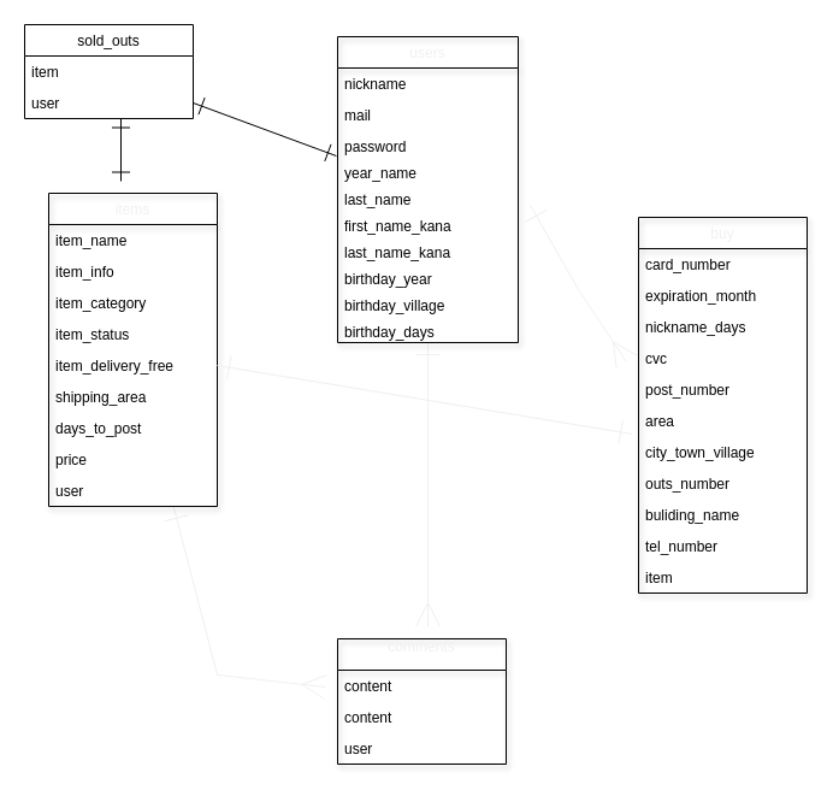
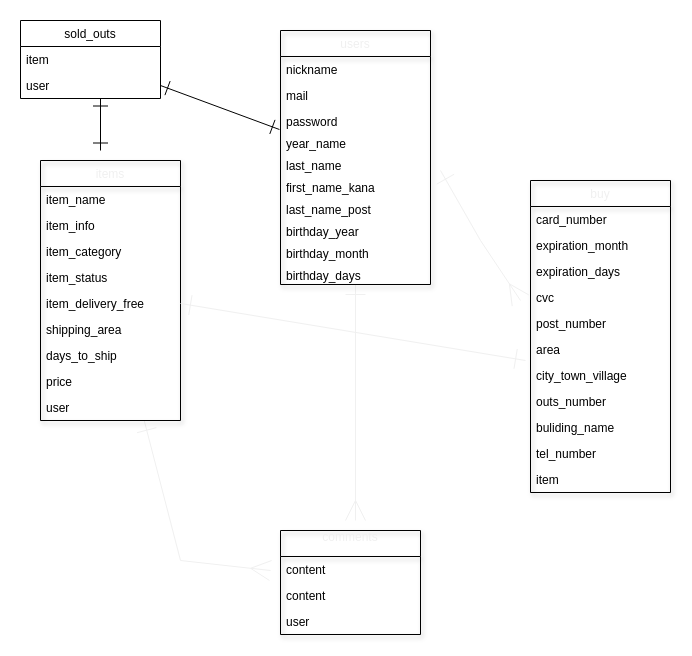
  <mxCell id="0" />
  <mxCell id="1" parent="0" />
  <mxCell id="2" style="edgeStyle=none;rounded=0;orthogonalLoop=1;jettySize=auto;html=1;fontColor=#f0f0f0;startArrow=ERone;startFill=0;endArrow=ERmany;endFill=0;startSize=18;endSize=18;strokeColor=#f0f0f0;" parent="1" source="3" edge="1"><mxGeometry relative="1" as="geometry"><mxPoint x="355" y="520" as="targetPoint" /></mxGeometry></mxCell>
  <mxCell id="3" value="users" style="swimlane;fontStyle=0;childLayout=stackLayout;horizontal=1;startSize=26;fillColor=none;horizontalStack=0;resizeParent=1;resizeParentMax=0;resizeLast=0;collapsible=1;marginBottom=0;shadow=1;fontColor=#f0f0f0;" parent="1" vertex="1"><mxGeometry x="280" y="30" width="150" height="254" as="geometry" /></mxCell>
  <mxCell id="4" value="nickname&#10;" style="text;strokeColor=none;fillColor=none;align=left;verticalAlign=top;spacingLeft=4;spacingRight=4;overflow=hidden;rotatable=0;points=[[0,0.5],[1,0.5]];portConstraint=eastwest;" parent="3" vertex="1"><mxGeometry y="26" width="150" height="26" as="geometry" /></mxCell>
  <mxCell id="5" value="mail" style="text;strokeColor=none;fillColor=none;align=left;verticalAlign=top;spacingLeft=4;spacingRight=4;overflow=hidden;rotatable=0;points=[[0,0.5],[1,0.5]];portConstraint=eastwest;" parent="3" vertex="1"><mxGeometry y="52" width="150" height="26" as="geometry" /></mxCell>
  <mxCell id="6" value="password" style="text;strokeColor=none;fillColor=none;align=left;verticalAlign=top;spacingLeft=4;spacingRight=4;overflow=hidden;rotatable=0;points=[[0,0.5],[1,0.5]];portConstraint=eastwest;" parent="3" vertex="1"><mxGeometry y="78" width="150" height="22" as="geometry" /></mxCell>
  <mxCell id="7" value="year_name" style="text;strokeColor=none;fillColor=none;align=left;verticalAlign=top;spacingLeft=4;spacingRight=4;overflow=hidden;rotatable=0;points=[[0,0.5],[1,0.5]];portConstraint=eastwest;" parent="3" vertex="1"><mxGeometry y="100" width="150" height="22" as="geometry" /></mxCell>
  <mxCell id="8" value="last_name" style="text;strokeColor=none;fillColor=none;align=left;verticalAlign=top;spacingLeft=4;spacingRight=4;overflow=hidden;rotatable=0;points=[[0,0.5],[1,0.5]];portConstraint=eastwest;" parent="3" vertex="1"><mxGeometry y="122" width="150" height="22" as="geometry" /></mxCell>
  <mxCell id="9" value="first_name_kana" style="text;strokeColor=none;fillColor=none;align=left;verticalAlign=top;spacingLeft=4;spacingRight=4;overflow=hidden;rotatable=0;points=[[0,0.5],[1,0.5]];portConstraint=eastwest;" parent="3" vertex="1"><mxGeometry y="144" width="150" height="22" as="geometry" /></mxCell>
- <mxCell id="10" value="last_name_kana" style="text;strokeColor=none;fillColor=none;align=left;verticalAlign=top;spacingLeft=4;spacingRight=4;overflow=hidden;rotatable=0;points=[[0,0.5],[1,0.5]];portConstraint=eastwest;" parent="3" vertex="1"><mxGeometry y="166" width="150" height="22" as="geometry" /></mxCell>
+ <mxCell id="10" value="last_name_post" style="text;strokeColor=none;fillColor=none;align=left;verticalAlign=top;spacingLeft=4;spacingRight=4;overflow=hidden;rotatable=0;points=[[0,0.5],[1,0.5]];portConstraint=eastwest;" parent="3" vertex="1"><mxGeometry y="166" width="150" height="22" as="geometry" /></mxCell>
  <mxCell id="11" value="birthday_year" style="text;strokeColor=none;fillColor=none;align=left;verticalAlign=top;spacingLeft=4;spacingRight=4;overflow=hidden;rotatable=0;points=[[0,0.5],[1,0.5]];portConstraint=eastwest;" parent="3" vertex="1"><mxGeometry y="188" width="150" height="22" as="geometry" /></mxCell>
- <mxCell id="12" value="birthday_village" style="text;strokeColor=none;fillColor=none;align=left;verticalAlign=top;spacingLeft=4;spacingRight=4;overflow=hidden;rotatable=0;points=[[0,0.5],[1,0.5]];portConstraint=eastwest;" parent="3" vertex="1"><mxGeometry y="210" width="150" height="22" as="geometry" /></mxCell>
+ <mxCell id="12" value="birthday_month" style="text;strokeColor=none;fillColor=none;align=left;verticalAlign=top;spacingLeft=4;spacingRight=4;overflow=hidden;rotatable=0;points=[[0,0.5],[1,0.5]];portConstraint=eastwest;" parent="3" vertex="1"><mxGeometry y="210" width="150" height="22" as="geometry" /></mxCell>
  <mxCell id="13" value="birthday_days" style="text;strokeColor=none;fillColor=none;align=left;verticalAlign=top;spacingLeft=4;spacingRight=4;overflow=hidden;rotatable=0;points=[[0,0.5],[1,0.5]];portConstraint=eastwest;" parent="3" vertex="1"><mxGeometry y="232" width="150" height="22" as="geometry" /></mxCell>
  <mxCell id="14" value="" style="edgeStyle=none;rounded=0;orthogonalLoop=1;jettySize=auto;html=1;fontColor=#f0f0f0;startArrow=ERone;startFill=0;endArrow=ERmany;endFill=0;startSize=18;endSize=18;strokeColor=#f0f0f0;" parent="1" source="15" edge="1"><mxGeometry relative="1" as="geometry"><mxPoint x="270" y="570" as="targetPoint" /><Array as="points"><mxPoint x="180" y="560" /></Array></mxGeometry></mxCell>
  <mxCell id="15" value="items" style="swimlane;fontStyle=0;childLayout=stackLayout;horizontal=1;startSize=26;fillColor=none;horizontalStack=0;resizeParent=1;resizeParentMax=0;resizeLast=0;collapsible=1;marginBottom=0;shadow=1;fontColor=#f0f0f0;" parent="1" vertex="1"><mxGeometry x="40" y="160" width="140" height="260" as="geometry" /></mxCell>
  <mxCell id="16" value="item_name" style="text;strokeColor=none;fillColor=none;align=left;verticalAlign=top;spacingLeft=4;spacingRight=4;overflow=hidden;rotatable=0;points=[[0,0.5],[1,0.5]];portConstraint=eastwest;" parent="15" vertex="1"><mxGeometry y="26" width="140" height="26" as="geometry" /></mxCell>
  <mxCell id="17" value="item_info" style="text;strokeColor=none;fillColor=none;align=left;verticalAlign=top;spacingLeft=4;spacingRight=4;overflow=hidden;rotatable=0;points=[[0,0.5],[1,0.5]];portConstraint=eastwest;" parent="15" vertex="1"><mxGeometry y="52" width="140" height="26" as="geometry" /></mxCell>
  <mxCell id="18" value="item_category" style="text;strokeColor=none;fillColor=none;align=left;verticalAlign=top;spacingLeft=4;spacingRight=4;overflow=hidden;rotatable=0;points=[[0,0.5],[1,0.5]];portConstraint=eastwest;" parent="15" vertex="1"><mxGeometry y="78" width="140" height="26" as="geometry" /></mxCell>
  <mxCell id="19" value="item_status" style="text;strokeColor=none;fillColor=none;align=left;verticalAlign=top;spacingLeft=4;spacingRight=4;overflow=hidden;rotatable=0;points=[[0,0.5],[1,0.5]];portConstraint=eastwest;" parent="15" vertex="1"><mxGeometry y="104" width="140" height="26" as="geometry" /></mxCell>
  <mxCell id="20" value="item_delivery_free" style="text;strokeColor=none;fillColor=none;align=left;verticalAlign=top;spacingLeft=4;spacingRight=4;overflow=hidden;rotatable=0;points=[[0,0.5],[1,0.5]];portConstraint=eastwest;" parent="15" vertex="1"><mxGeometry y="130" width="140" height="26" as="geometry" /></mxCell>
  <mxCell id="21" value="shipping_area" style="text;strokeColor=none;fillColor=none;align=left;verticalAlign=top;spacingLeft=4;spacingRight=4;overflow=hidden;rotatable=0;points=[[0,0.5],[1,0.5]];portConstraint=eastwest;" parent="15" vertex="1"><mxGeometry y="156" width="140" height="26" as="geometry" /></mxCell>
- <mxCell id="22" value="days_to_post" style="text;strokeColor=none;fillColor=none;align=left;verticalAlign=top;spacingLeft=4;spacingRight=4;overflow=hidden;rotatable=0;points=[[0,0.5],[1,0.5]];portConstraint=eastwest;" parent="15" vertex="1"><mxGeometry y="182" width="140" height="26" as="geometry" /></mxCell>
+ <mxCell id="22" value="days_to_ship" style="text;strokeColor=none;fillColor=none;align=left;verticalAlign=top;spacingLeft=4;spacingRight=4;overflow=hidden;rotatable=0;points=[[0,0.5],[1,0.5]];portConstraint=eastwest;" parent="15" vertex="1"><mxGeometry y="182" width="140" height="26" as="geometry" /></mxCell>
  <mxCell id="23" value="price" style="text;strokeColor=none;fillColor=none;align=left;verticalAlign=top;spacingLeft=4;spacingRight=4;overflow=hidden;rotatable=0;points=[[0,0.5],[1,0.5]];portConstraint=eastwest;" parent="15" vertex="1"><mxGeometry y="208" width="140" height="26" as="geometry" /></mxCell>
  <mxCell id="24" value="user" style="text;strokeColor=none;fillColor=none;align=left;verticalAlign=top;spacingLeft=4;spacingRight=4;overflow=hidden;rotatable=0;points=[[0,0.5],[1,0.5]];portConstraint=eastwest;" parent="15" vertex="1"><mxGeometry y="234" width="140" height="26" as="geometry" /></mxCell>
  <mxCell id="25" value="buy" style="swimlane;fontStyle=0;childLayout=stackLayout;horizontal=1;startSize=26;fillColor=none;horizontalStack=0;resizeParent=1;resizeParentMax=0;resizeLast=0;collapsible=1;marginBottom=0;shadow=1;fontColor=#f0f0f0;" parent="1" vertex="1"><mxGeometry x="530" y="180" width="140" height="312" as="geometry" /></mxCell>
  <mxCell id="26" value="card_number" style="text;strokeColor=none;fillColor=none;align=left;verticalAlign=top;spacingLeft=4;spacingRight=4;overflow=hidden;rotatable=0;points=[[0,0.5],[1,0.5]];portConstraint=eastwest;" parent="25" vertex="1"><mxGeometry y="26" width="140" height="26" as="geometry" /></mxCell>
  <mxCell id="27" value="expiration_month" style="text;strokeColor=none;fillColor=none;align=left;verticalAlign=top;spacingLeft=4;spacingRight=4;overflow=hidden;rotatable=0;points=[[0,0.5],[1,0.5]];portConstraint=eastwest;" parent="25" vertex="1"><mxGeometry y="52" width="140" height="26" as="geometry" /></mxCell>
- <mxCell id="28" value="nickname_days" style="text;strokeColor=none;fillColor=none;align=left;verticalAlign=top;spacingLeft=4;spacingRight=4;overflow=hidden;rotatable=0;points=[[0,0.5],[1,0.5]];portConstraint=eastwest;" parent="25" vertex="1"><mxGeometry y="78" width="140" height="26" as="geometry" /></mxCell>
+ <mxCell id="28" value="expiration_days" style="text;strokeColor=none;fillColor=none;align=left;verticalAlign=top;spacingLeft=4;spacingRight=4;overflow=hidden;rotatable=0;points=[[0,0.5],[1,0.5]];portConstraint=eastwest;" parent="25" vertex="1"><mxGeometry y="78" width="140" height="26" as="geometry" /></mxCell>
  <mxCell id="29" value="cvc" style="text;strokeColor=none;fillColor=none;align=left;verticalAlign=top;spacingLeft=4;spacingRight=4;overflow=hidden;rotatable=0;points=[[0,0.5],[1,0.5]];portConstraint=eastwest;" parent="25" vertex="1"><mxGeometry y="104" width="140" height="26" as="geometry" /></mxCell>
  <mxCell id="30" value="post_number" style="text;strokeColor=none;fillColor=none;align=left;verticalAlign=top;spacingLeft=4;spacingRight=4;overflow=hidden;rotatable=0;points=[[0,0.5],[1,0.5]];portConstraint=eastwest;" parent="25" vertex="1"><mxGeometry y="130" width="140" height="26" as="geometry" /></mxCell>
  <mxCell id="31" value="area" style="text;strokeColor=none;fillColor=none;align=left;verticalAlign=top;spacingLeft=4;spacingRight=4;overflow=hidden;rotatable=0;points=[[0,0.5],[1,0.5]];portConstraint=eastwest;" parent="25" vertex="1"><mxGeometry y="156" width="140" height="26" as="geometry" /></mxCell>
  <mxCell id="32" value="city_town_village" style="text;strokeColor=none;fillColor=none;align=left;verticalAlign=top;spacingLeft=4;spacingRight=4;overflow=hidden;rotatable=0;points=[[0,0.5],[1,0.5]];portConstraint=eastwest;" parent="25" vertex="1"><mxGeometry y="182" width="140" height="26" as="geometry" /></mxCell>
  <mxCell id="33" value="outs_number" style="text;strokeColor=none;fillColor=none;align=left;verticalAlign=top;spacingLeft=4;spacingRight=4;overflow=hidden;rotatable=0;points=[[0,0.5],[1,0.5]];portConstraint=eastwest;" parent="25" vertex="1"><mxGeometry y="208" width="140" height="26" as="geometry" /></mxCell>
  <mxCell id="34" value="buliding_name" style="text;strokeColor=none;fillColor=none;align=left;verticalAlign=top;spacingLeft=4;spacingRight=4;overflow=hidden;rotatable=0;points=[[0,0.5],[1,0.5]];portConstraint=eastwest;" parent="25" vertex="1"><mxGeometry y="234" width="140" height="26" as="geometry" /></mxCell>
  <mxCell id="35" value="tel_number" style="text;strokeColor=none;fillColor=none;align=left;verticalAlign=top;spacingLeft=4;spacingRight=4;overflow=hidden;rotatable=0;points=[[0,0.5],[1,0.5]];portConstraint=eastwest;" parent="25" vertex="1"><mxGeometry y="260" width="140" height="26" as="geometry" /></mxCell>
  <mxCell id="36" value="item" style="text;strokeColor=none;fillColor=none;align=left;verticalAlign=top;spacingLeft=4;spacingRight=4;overflow=hidden;rotatable=0;points=[[0,0.5],[1,0.5]];portConstraint=eastwest;" parent="25" vertex="1"><mxGeometry y="286" width="140" height="26" as="geometry" /></mxCell>
  <mxCell id="37" style="edgeStyle=none;rounded=0;orthogonalLoop=1;jettySize=auto;html=1;fontColor=#f0f0f0;startArrow=ERmany;startFill=0;endArrow=ERone;endFill=0;startSize=18;endSize=18;strokeColor=#f0f0f0;" parent="25" edge="1"><mxGeometry relative="1" as="geometry"><mxPoint x="-10" y="120" as="sourcePoint" /><mxPoint x="-90" y="-10" as="targetPoint" /><Array as="points"><mxPoint x="-50" y="60" /></Array></mxGeometry></mxCell>
  <mxCell id="38" value="comments&#10;" style="swimlane;fontStyle=0;childLayout=stackLayout;horizontal=1;startSize=26;fillColor=none;horizontalStack=0;resizeParent=1;resizeParentMax=0;resizeLast=0;collapsible=1;marginBottom=0;shadow=1;fontColor=#f0f0f0;" parent="1" vertex="1"><mxGeometry x="280" y="530" width="140" height="104" as="geometry" /></mxCell>
  <mxCell id="39" value="content&#10;" style="text;strokeColor=none;fillColor=none;align=left;verticalAlign=top;spacingLeft=4;spacingRight=4;overflow=hidden;rotatable=0;points=[[0,0.5],[1,0.5]];portConstraint=eastwest;" parent="38" vertex="1"><mxGeometry y="26" width="140" height="26" as="geometry" /></mxCell>
  <mxCell id="40" value="content&#10;" style="text;strokeColor=none;fillColor=none;align=left;verticalAlign=top;spacingLeft=4;spacingRight=4;overflow=hidden;rotatable=0;points=[[0,0.5],[1,0.5]];portConstraint=eastwest;" parent="38" vertex="1"><mxGeometry y="52" width="140" height="26" as="geometry" /></mxCell>
  <mxCell id="41" value="user" style="text;strokeColor=none;fillColor=none;align=left;verticalAlign=top;spacingLeft=4;spacingRight=4;overflow=hidden;rotatable=0;points=[[0,0.5],[1,0.5]];portConstraint=eastwest;" parent="38" vertex="1"><mxGeometry y="78" width="140" height="26" as="geometry" /></mxCell>
  <mxCell id="42" style="edgeStyle=none;rounded=0;orthogonalLoop=1;jettySize=auto;html=1;exitX=1;exitY=0.5;exitDx=0;exitDy=0;fontColor=#f0f0f0;startArrow=ERone;startFill=0;endArrow=ERone;endFill=0;startSize=18;endSize=18;strokeColor=#f0f0f0;" parent="1" source="20" edge="1"><mxGeometry relative="1" as="geometry"><mxPoint x="525" y="360" as="targetPoint" /><Array as="points" /></mxGeometry></mxCell>
  <mxCell id="43" value="sold_outs" style="swimlane;fontStyle=0;childLayout=stackLayout;horizontal=1;startSize=26;fillColor=none;horizontalStack=0;resizeParent=1;resizeParentMax=0;resizeLast=0;collapsible=1;marginBottom=0;" vertex="1" parent="1"><mxGeometry x="20" y="20" width="140" height="78" as="geometry" /></mxCell>
  <mxCell id="44" value="item" style="text;strokeColor=none;fillColor=none;align=left;verticalAlign=top;spacingLeft=4;spacingRight=4;overflow=hidden;rotatable=0;points=[[0,0.5],[1,0.5]];portConstraint=eastwest;" vertex="1" parent="43"><mxGeometry y="26" width="140" height="26" as="geometry" /></mxCell>
  <mxCell id="45" value="user" style="text;strokeColor=none;fillColor=none;align=left;verticalAlign=top;spacingLeft=4;spacingRight=4;overflow=hidden;rotatable=0;points=[[0,0.5],[1,0.5]];portConstraint=eastwest;" vertex="1" parent="43"><mxGeometry y="52" width="140" height="26" as="geometry" /></mxCell>
  <mxCell id="46" style="edgeStyle=none;rounded=0;orthogonalLoop=1;jettySize=auto;html=1;exitX=1;exitY=0.5;exitDx=0;exitDy=0;entryX=-0.007;entryY=-0.045;entryDx=0;entryDy=0;entryPerimeter=0;endArrow=ERone;endFill=0;endSize=13;startArrow=ERone;startFill=0;startSize=13;" edge="1" parent="1" source="45" target="7"><mxGeometry relative="1" as="geometry" /></mxCell>
  <mxCell id="47" style="edgeStyle=none;rounded=0;orthogonalLoop=1;jettySize=auto;html=1;exitX=1;exitY=0.5;exitDx=0;exitDy=0;endArrow=ERone;endFill=0;endSize=13;startArrow=ERone;startFill=0;startSize=13;" edge="1" parent="1"><mxGeometry relative="1" as="geometry"><mxPoint x="100" y="98" as="sourcePoint" /><mxPoint x="100" y="150" as="targetPoint" /></mxGeometry></mxCell>
